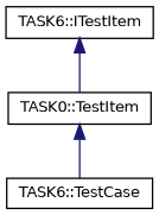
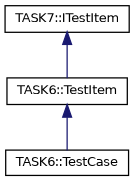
  digraph {
    node [color=black fillcolor=white fontname=Helvetica fontsize=10 shape=record style=filled]
    edge [color=midnightblue dir=back fontname=Helvetica fontsize=10 labelfontname=Helvetica labelfontsize=10 style=solid]
    n1 [height=0.2 label="TASK6::TestCase" width=0.4]
-   n2 [height=0.2 label="TASK0::TestItem" width=0.4]
-   n3 [height=0.2 label="TASK6::ITestItem" width=0.4]
+   n2 [height=0.2 label="TASK6::TestItem" width=0.4]
+   n3 [height=0.2 label="TASK7::ITestItem" width=0.4]
    n2 -> n1
    n3 -> n2
  }
